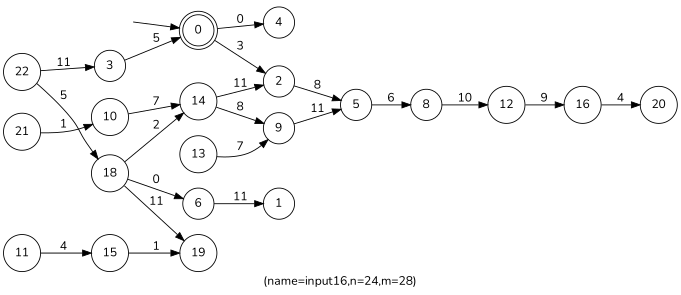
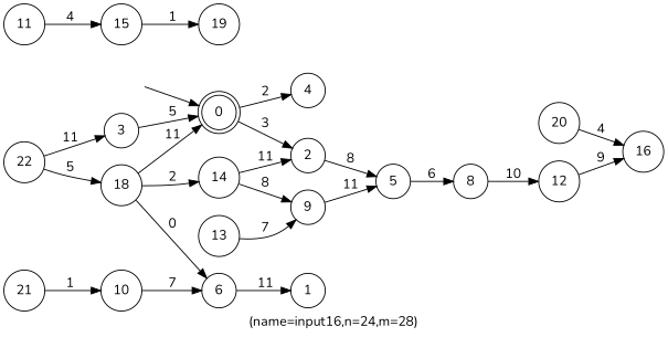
  digraph {
    fontname=Nunito
    label="(name=input16,n=24,m=28)"
    rankdir=LR
    node [fontname=Nunito shape=circle]
    edge [fontname=Nunito]
    _nil [style=invis shape=""]
    0 [shape=doublecircle]
    4
    2
    5
    18
    6
    14
    1
    9
    15
    19
    21
    10
    13
    8
    11
    16
    20
    3
    22
    12
    _nil -> 0
-   0 -> 4 [label=0]
+   0 -> 4 [label=2]
    0 -> 2 [label=3]
    2 -> 5 [label=8]
    5 -> 8 [label=6]
-   18 -> 19 [label=11]
+   18 -> 0 [label=11]
    18 -> 6 [label=0]
    18 -> 14 [label=2]
    6 -> 1 [label=11]
    14 -> 2 [label=11]
    14 -> 9 [label=8]
    9 -> 5 [label=11]
    15 -> 19 [label=1]
    21 -> 10 [label=1]
-   10 -> 14 [label=7]
+   10 -> 6 [label=7]
    13 -> 9 [label=7]
    8 -> 12 [label=10]
    11 -> 15 [label=4]
-   16 -> 20 [label=4]
+   20 -> 16 [label=4]
    3 -> 0 [label=5]
    22 -> 18 [label=5]
    22 -> 3 [label=11]
    12 -> 16 [label=9]
  }
